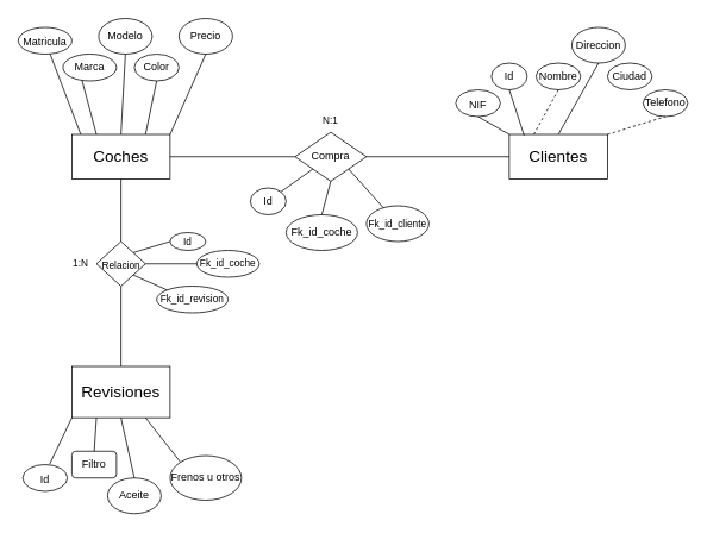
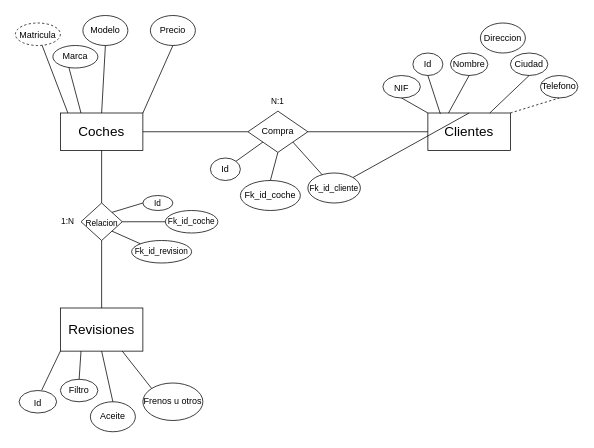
  <mxCell id="0" />
  <mxCell id="1" parent="0" />
  <mxCell id="2" value="&lt;font style=&quot;font-size: 18px;&quot;&gt;Coches&lt;/font&gt;" style="rounded=0;whiteSpace=wrap;html=1;" parent="1" vertex="1"><mxGeometry x="80" y="150" width="110" height="50" as="geometry" /></mxCell>
- <mxCell id="3" value="&lt;font style=&quot;font-size: 12px;&quot;&gt;Matricula&lt;/font&gt;" style="ellipse;whiteSpace=wrap;html=1;fontSize=18;" parent="1" vertex="1"><mxGeometry y="30" width="60" height="30" as="geometry" x="20" /></mxCell>
+ <mxCell id="3" value="&lt;font style=&quot;font-size: 12px;&quot;&gt;Matricula&lt;/font&gt;" style="ellipse;whiteSpace=wrap;html=1;fontSize=18;dashed=1;" parent="1" vertex="1"><mxGeometry y="30" width="60" height="30" as="geometry" x="20" /></mxCell>
  <mxCell id="4" value="" style="endArrow=none;html=1;rounded=0;fontSize=12;" parent="1" target="3" edge="1"><mxGeometry width="50" height="50" relative="1" as="geometry"><mxPoint x="90" y="150" as="sourcePoint" /><mxPoint x="120" y="110" as="targetPoint" /></mxGeometry></mxCell>
  <mxCell id="5" value="Marca" style="ellipse;whiteSpace=wrap;html=1;fontSize=12;" parent="1" vertex="1"><mxGeometry x="70" y="60" width="60" height="30" as="geometry" /></mxCell>
  <mxCell id="6" value="" style="endArrow=none;html=1;rounded=0;fontSize=12;exitX=0.25;exitY=0;exitDx=0;exitDy=0;entryX=0.358;entryY=0.992;entryDx=0;entryDy=0;entryPerimeter=0;" parent="1" source="2" target="5" edge="1"><mxGeometry width="50" height="50" relative="1" as="geometry"><mxPoint x="210" y="180" as="sourcePoint" /><mxPoint x="260" y="130" as="targetPoint" /></mxGeometry></mxCell>
  <mxCell id="7" value="Modelo" style="ellipse;whiteSpace=wrap;html=1;fontSize=12;" parent="1" vertex="1"><mxGeometry x="110" y="20" width="60" height="40" as="geometry" /></mxCell>
  <mxCell id="8" value="" style="endArrow=none;html=1;rounded=0;fontSize=12;exitX=0.5;exitY=0;exitDx=0;exitDy=0;entryX=0.5;entryY=1;entryDx=0;entryDy=0;" parent="1" source="2" target="7" edge="1"><mxGeometry width="50" height="50" relative="1" as="geometry"><mxPoint x="210" y="180" as="sourcePoint" /><mxPoint x="260" y="130" as="targetPoint" /></mxGeometry></mxCell>
- <mxCell id="9" value="Color" style="ellipse;whiteSpace=wrap;html=1;fontSize=12;" parent="1" vertex="1"><mxGeometry x="150" y="60" width="50" height="30" as="geometry" /></mxCell>
- <mxCell id="10" value="" style="endArrow=none;html=1;rounded=0;fontSize=12;exitX=0.75;exitY=0;exitDx=0;exitDy=0;entryX=0.5;entryY=1;entryDx=0;entryDy=0;" parent="1" source="2" target="9" edge="1"><mxGeometry width="50" height="50" relative="1" as="geometry"><mxPoint x="210" y="200" as="sourcePoint" /><mxPoint x="260" y="150" as="targetPoint" /></mxGeometry></mxCell>
  <mxCell id="11" value="Precio" style="ellipse;whiteSpace=wrap;html=1;fontSize=12;" parent="1" vertex="1"><mxGeometry x="200" y="20" width="60" height="40" as="geometry" /></mxCell>
  <mxCell id="12" value="" style="endArrow=none;html=1;rounded=0;fontSize=12;exitX=1;exitY=0;exitDx=0;exitDy=0;entryX=0.5;entryY=1;entryDx=0;entryDy=0;" parent="1" source="2" target="11" edge="1"><mxGeometry width="50" height="50" relative="1" as="geometry"><mxPoint x="210" y="200" as="sourcePoint" /><mxPoint x="260" y="150" as="targetPoint" /></mxGeometry></mxCell>
  <mxCell id="13" value="Compra" style="rhombus;whiteSpace=wrap;html=1;fontSize=12;" parent="1" vertex="1"><mxGeometry x="330" y="147.5" width="80" height="55" as="geometry" /></mxCell>
  <mxCell id="14" value="" style="endArrow=none;html=1;rounded=0;fontSize=12;exitX=1;exitY=0.5;exitDx=0;exitDy=0;entryX=0;entryY=0.5;entryDx=0;entryDy=0;" parent="1" source="2" target="13" edge="1"><mxGeometry width="50" height="50" relative="1" as="geometry"><mxPoint x="390" y="300" as="sourcePoint" /><mxPoint x="440" y="250" as="targetPoint" /></mxGeometry></mxCell>
  <mxCell id="15" value="&lt;font style=&quot;font-size: 18px;&quot;&gt;Clientes&lt;/font&gt;" style="rounded=0;whiteSpace=wrap;html=1;fontSize=12;" parent="1" vertex="1"><mxGeometry x="570" y="150" width="110" height="50" as="geometry" /></mxCell>
  <mxCell id="16" value="" style="endArrow=none;html=1;rounded=0;fontSize=12;entryX=0;entryY=0.5;entryDx=0;entryDy=0;exitX=1;exitY=0.5;exitDx=0;exitDy=0;" parent="1" source="13" target="15" edge="1"><mxGeometry width="50" height="50" relative="1" as="geometry"><mxPoint x="390" y="300" as="sourcePoint" /><mxPoint x="440" y="250" as="targetPoint" /></mxGeometry></mxCell>
  <mxCell id="17" value="&lt;font style=&quot;font-size: 12px;&quot;&gt;NIF&lt;/font&gt;" style="ellipse;whiteSpace=wrap;html=1;fontSize=18;" parent="1" vertex="1"><mxGeometry x="510" y="100" width="50" height="30" as="geometry" /></mxCell>
  <mxCell id="18" value="Nombre" style="ellipse;whiteSpace=wrap;html=1;fontSize=12;" parent="1" vertex="1"><mxGeometry x="600" y="70" width="50" height="30" as="geometry" /></mxCell>
  <mxCell id="19" value="Direccion" style="ellipse;whiteSpace=wrap;html=1;fontSize=12;" parent="1" vertex="1"><mxGeometry x="640" y="30" width="60" height="40" as="geometry" /></mxCell>
  <mxCell id="20" value="Ciudad" style="ellipse;whiteSpace=wrap;html=1;fontSize=12;" parent="1" vertex="1"><mxGeometry x="680" y="70" width="50" height="30" as="geometry" /></mxCell>
  <mxCell id="21" value="Telefono" style="ellipse;whiteSpace=wrap;html=1;fontSize=12;" parent="1" vertex="1"><mxGeometry x="720" y="100" width="50" height="30" as="geometry" /></mxCell>
  <mxCell id="22" value="" style="endArrow=none;html=1;rounded=0;fontSize=12;entryX=0.5;entryY=1;entryDx=0;entryDy=0;" parent="1" target="17" edge="1"><mxGeometry width="50" height="50" relative="1" as="geometry"><mxPoint x="570" y="150" as="sourcePoint" /><mxPoint x="540" y="180" as="targetPoint" /></mxGeometry></mxCell>
- <mxCell id="23" value="" style="endArrow=none;html=1;rounded=0;fontSize=12;entryX=0.5;entryY=1;entryDx=0;entryDy=0;exitX=0.25;exitY=0;exitDx=0;exitDy=0;dashed=1;" parent="1" source="15" target="18" edge="1"><mxGeometry width="50" height="50" relative="1" as="geometry"><mxPoint x="490" y="230" as="sourcePoint" /><mxPoint x="540" y="180" as="targetPoint" /></mxGeometry></mxCell>
- <mxCell id="24" value="" style="endArrow=none;html=1;rounded=0;fontSize=12;entryX=0.5;entryY=1;entryDx=0;entryDy=0;exitX=0.5;exitY=0;exitDx=0;exitDy=0;" parent="1" source="15" target="19" edge="1"><mxGeometry width="50" height="50" relative="1" as="geometry"><mxPoint x="490" y="230" as="sourcePoint" /><mxPoint x="540" y="180" as="targetPoint" /></mxGeometry></mxCell>
+ <mxCell id="23" value="" style="endArrow=none;html=1;rounded=0;fontSize=12;entryX=0.5;entryY=1;entryDx=0;entryDy=0;exitX=0.25;exitY=0;exitDx=0;exitDy=0;" parent="1" source="15" target="18" edge="1"><mxGeometry width="50" height="50" relative="1" as="geometry"><mxPoint x="490" y="230" as="sourcePoint" /><mxPoint x="540" y="180" as="targetPoint" /></mxGeometry></mxCell>
+ <mxCell id="24" value="" style="endArrow=none;html=1;rounded=0;fontSize=12;exitX=0.5;exitY=0;exitDx=0;exitDy=0;" parent="1" source="15" target="41" edge="1"><mxGeometry width="50" height="50" relative="1" as="geometry"><mxPoint x="490" y="230" as="sourcePoint" /><mxPoint x="540" y="180" as="targetPoint" /></mxGeometry></mxCell>
+ <mxCell id="25" value="" style="endArrow=none;html=1;rounded=0;fontSize=12;entryX=0.5;entryY=1;entryDx=0;entryDy=0;exitX=0.75;exitY=0;exitDx=0;exitDy=0;" parent="1" source="15" target="20" edge="1"><mxGeometry width="50" height="50" relative="1" as="geometry"><mxPoint x="490" y="230" as="sourcePoint" /><mxPoint x="540" y="180" as="targetPoint" /></mxGeometry></mxCell>
  <mxCell id="26" value="" style="endArrow=none;html=1;rounded=0;fontSize=12;entryX=0.5;entryY=1;entryDx=0;entryDy=0;exitX=1;exitY=0;exitDx=0;exitDy=0;dashed=1;" parent="1" source="15" target="21" edge="1"><mxGeometry width="50" height="50" relative="1" as="geometry"><mxPoint x="490" y="230" as="sourcePoint" /><mxPoint x="540" y="180" as="targetPoint" /></mxGeometry></mxCell>
  <mxCell id="27" value="Id" style="ellipse;whiteSpace=wrap;html=1;fontSize=12;" parent="1" vertex="1"><mxGeometry x="550" y="70" width="40" height="30" as="geometry" /></mxCell>
  <mxCell id="28" value="" style="endArrow=none;html=1;rounded=0;fontSize=12;entryX=0.5;entryY=1;entryDx=0;entryDy=0;exitX=0.151;exitY=0.022;exitDx=0;exitDy=0;exitPerimeter=0;" parent="1" source="15" target="27" edge="1"><mxGeometry width="50" height="50" relative="1" as="geometry"><mxPoint x="500" y="230" as="sourcePoint" /><mxPoint x="550" y="180" as="targetPoint" /></mxGeometry></mxCell>
  <mxCell id="29" value="&lt;font style=&quot;font-size: 18px;&quot;&gt;Revisiones&lt;/font&gt;" style="rounded=0;whiteSpace=wrap;html=1;fontSize=12;" parent="1" vertex="1"><mxGeometry x="80" y="410" width="110" height="57.5" as="geometry" /></mxCell>
  <mxCell id="30" value="&lt;font style=&quot;font-size: 11px;&quot;&gt;Relacion&lt;/font&gt;" style="rhombus;whiteSpace=wrap;html=1;fontSize=18;" parent="1" vertex="1"><mxGeometry x="107.5" y="270" width="55" height="50" as="geometry" /></mxCell>
  <mxCell id="31" value="" style="endArrow=none;html=1;rounded=0;fontSize=18;entryX=0.5;entryY=1;entryDx=0;entryDy=0;exitX=0.5;exitY=0;exitDx=0;exitDy=0;" parent="1" source="30" target="2" edge="1"><mxGeometry width="50" height="50" relative="1" as="geometry"><mxPoint x="270" y="390" as="sourcePoint" /><mxPoint x="320" y="340" as="targetPoint" /></mxGeometry></mxCell>
  <mxCell id="32" value="" style="endArrow=none;html=1;rounded=0;fontSize=18;exitX=0.5;exitY=0;exitDx=0;exitDy=0;entryX=0.5;entryY=1;entryDx=0;entryDy=0;" parent="1" source="29" target="30" edge="1"><mxGeometry width="50" height="50" relative="1" as="geometry"><mxPoint x="270" y="390" as="sourcePoint" /><mxPoint x="320" y="340" as="targetPoint" /></mxGeometry></mxCell>
  <mxCell id="33" value="&lt;font style=&quot;font-size: 12px;&quot;&gt;Id&lt;/font&gt;" style="ellipse;whiteSpace=wrap;html=1;fontSize=18;" parent="1" vertex="1"><mxGeometry x="25" y="520" width="50" height="30" as="geometry" /></mxCell>
- <mxCell id="34" value="Filtro" style="whiteSpace=wrap;html=1;fontSize=12;rounded=1;" parent="1" vertex="1"><mxGeometry x="80" y="505" width="50" height="30" as="geometry" /></mxCell>
+ <mxCell id="34" value="Filtro" style="ellipse;whiteSpace=wrap;html=1;fontSize=12;" parent="1" vertex="1"><mxGeometry x="80" y="505" width="50" height="30" as="geometry" /></mxCell>
  <mxCell id="35" value="Aceite" style="ellipse;whiteSpace=wrap;html=1;fontSize=12;" parent="1" vertex="1"><mxGeometry x="120" y="535" width="60" height="40" as="geometry" /></mxCell>
  <mxCell id="36" value="Frenos u otros" style="ellipse;whiteSpace=wrap;html=1;fontSize=12;" parent="1" vertex="1"><mxGeometry x="190" y="510" width="80" height="50" as="geometry" /></mxCell>
  <mxCell id="37" value="" style="endArrow=none;html=1;rounded=0;fontSize=12;exitX=0.602;exitY=-0.015;exitDx=0;exitDy=0;exitPerimeter=0;entryX=0;entryY=1;entryDx=0;entryDy=0;" parent="1" source="33" target="29" edge="1"><mxGeometry width="50" height="50" relative="1" as="geometry"><mxPoint x="270" y="560" as="sourcePoint" /><mxPoint x="80" y="470" as="targetPoint" /></mxGeometry></mxCell>
  <mxCell id="38" value="" style="endArrow=none;html=1;rounded=0;fontSize=12;exitX=0.5;exitY=0;exitDx=0;exitDy=0;entryX=0.25;entryY=1;entryDx=0;entryDy=0;" parent="1" source="34" target="29" edge="1"><mxGeometry width="50" height="50" relative="1" as="geometry"><mxPoint x="270" y="560" as="sourcePoint" /><mxPoint x="320" y="510" as="targetPoint" /></mxGeometry></mxCell>
  <mxCell id="39" value="" style="endArrow=none;html=1;rounded=0;fontSize=12;exitX=0.5;exitY=0;exitDx=0;exitDy=0;entryX=0.5;entryY=1;entryDx=0;entryDy=0;" parent="1" source="35" target="29" edge="1"><mxGeometry width="50" height="50" relative="1" as="geometry"><mxPoint x="270" y="560" as="sourcePoint" /><mxPoint x="320" y="510" as="targetPoint" /></mxGeometry></mxCell>
  <mxCell id="40" value="" style="endArrow=none;html=1;rounded=0;fontSize=12;exitX=0;exitY=0;exitDx=0;exitDy=0;entryX=0.75;entryY=1;entryDx=0;entryDy=0;" parent="1" source="36" target="29" edge="1"><mxGeometry width="50" height="50" relative="1" as="geometry"><mxPoint x="270" y="560" as="sourcePoint" /><mxPoint x="320" y="510" as="targetPoint" /></mxGeometry></mxCell>
  <mxCell id="41" value="Fk_id_cliente" style="ellipse;whiteSpace=wrap;html=1;fontSize=11;" parent="1" vertex="1"><mxGeometry x="410" y="230" width="70" height="40" as="geometry" /></mxCell>
  <mxCell id="42" value="" style="endArrow=none;html=1;rounded=0;fontSize=11;entryX=1;entryY=1;entryDx=0;entryDy=0;" parent="1" source="41" target="13" edge="1"><mxGeometry width="50" height="50" relative="1" as="geometry"><mxPoint x="190" y="270" as="sourcePoint" /><mxPoint x="240" y="220" as="targetPoint" /></mxGeometry></mxCell>
  <mxCell id="43" value="N:1" style="text;html=1;strokeColor=none;fillColor=none;align=center;verticalAlign=middle;whiteSpace=wrap;rounded=0;fontSize=11;" parent="1" vertex="1"><mxGeometry x="340" y="120" width="60" height="30" as="geometry" /></mxCell>
  <mxCell id="44" value="1:N" style="text;html=1;strokeColor=none;fillColor=none;align=center;verticalAlign=middle;whiteSpace=wrap;rounded=0;fontSize=11;" parent="1" vertex="1"><mxGeometry x="60" y="280" width="60" height="30" as="geometry" /></mxCell>
  <mxCell id="45" value="Id" style="ellipse;whiteSpace=wrap;html=1;fontSize=11;" parent="1" vertex="1"><mxGeometry x="190" y="260" width="40" height="20" as="geometry" /></mxCell>
  <mxCell id="46" value="Fk_id_coche" style="ellipse;whiteSpace=wrap;html=1;fontSize=11;" parent="1" vertex="1"><mxGeometry x="220" y="280" width="70" height="30" as="geometry" /></mxCell>
  <mxCell id="47" value="Fk_id_revision" style="ellipse;whiteSpace=wrap;html=1;fontSize=11;" parent="1" vertex="1"><mxGeometry x="175" y="320" width="80" height="30" as="geometry" /></mxCell>
  <mxCell id="48" value="" style="endArrow=none;html=1;rounded=0;fontSize=11;entryX=0;entryY=0.5;entryDx=0;entryDy=0;exitX=1;exitY=0;exitDx=0;exitDy=0;" parent="1" source="30" target="45" edge="1"><mxGeometry width="50" height="50" relative="1" as="geometry"><mxPoint x="280" y="370" as="sourcePoint" /><mxPoint x="330" y="320" as="targetPoint" /></mxGeometry></mxCell>
  <mxCell id="49" value="" style="endArrow=none;html=1;rounded=0;fontSize=11;exitX=1;exitY=0.5;exitDx=0;exitDy=0;entryX=0;entryY=0.5;entryDx=0;entryDy=0;" parent="1" source="30" target="46" edge="1"><mxGeometry width="50" height="50" relative="1" as="geometry"><mxPoint x="280" y="370" as="sourcePoint" /><mxPoint x="330" y="320" as="targetPoint" /></mxGeometry></mxCell>
  <mxCell id="50" value="" style="endArrow=none;html=1;rounded=0;fontSize=11;entryX=1;entryY=1;entryDx=0;entryDy=0;exitX=0;exitY=0;exitDx=0;exitDy=0;" parent="1" source="47" target="30" edge="1"><mxGeometry width="50" height="50" relative="1" as="geometry"><mxPoint x="280" y="370" as="sourcePoint" /><mxPoint x="330" y="320" as="targetPoint" /></mxGeometry></mxCell>
  <mxCell id="51" value="Fk_id_coche" style="ellipse;whiteSpace=wrap;html=1;" vertex="1" parent="1"><mxGeometry x="320" y="240" width="80" height="40" as="geometry" /></mxCell>
  <mxCell id="52" value="" style="endArrow=none;html=1;rounded=0;entryX=0.5;entryY=1;entryDx=0;entryDy=0;exitX=0.5;exitY=0;exitDx=0;exitDy=0;" edge="1" parent="1" source="51" target="13"><mxGeometry width="50" height="50" relative="1" as="geometry"><mxPoint x="410" y="350" as="sourcePoint" /><mxPoint x="460" y="300" as="targetPoint" /></mxGeometry></mxCell>
  <mxCell id="53" value="Id" style="ellipse;whiteSpace=wrap;html=1;" vertex="1" parent="1"><mxGeometry x="280" y="210" width="40" height="30" as="geometry" /></mxCell>
  <mxCell id="54" value="" style="endArrow=none;html=1;rounded=0;entryX=0;entryY=1;entryDx=0;entryDy=0;exitX=1;exitY=0;exitDx=0;exitDy=0;" edge="1" parent="1" source="53" target="13"><mxGeometry width="50" height="50" relative="1" as="geometry"><mxPoint x="410" y="350" as="sourcePoint" /><mxPoint x="460" y="300" as="targetPoint" /></mxGeometry></mxCell>
